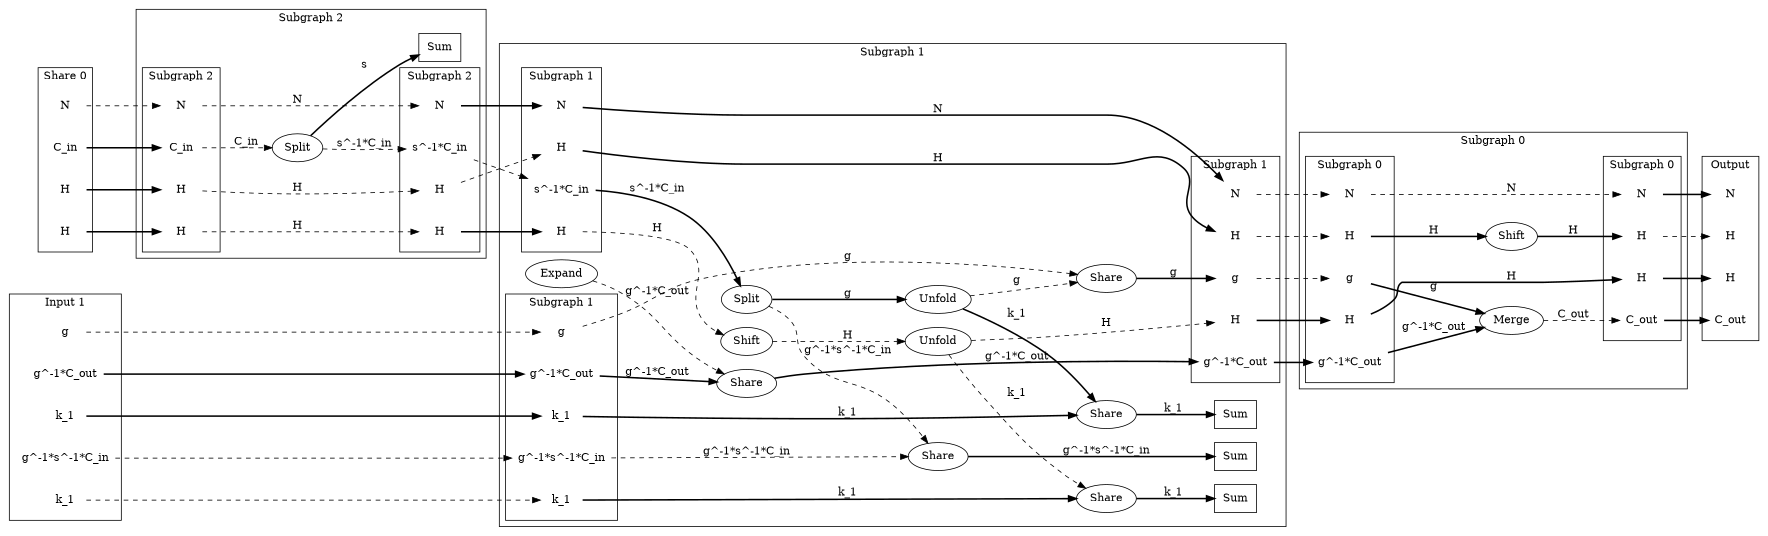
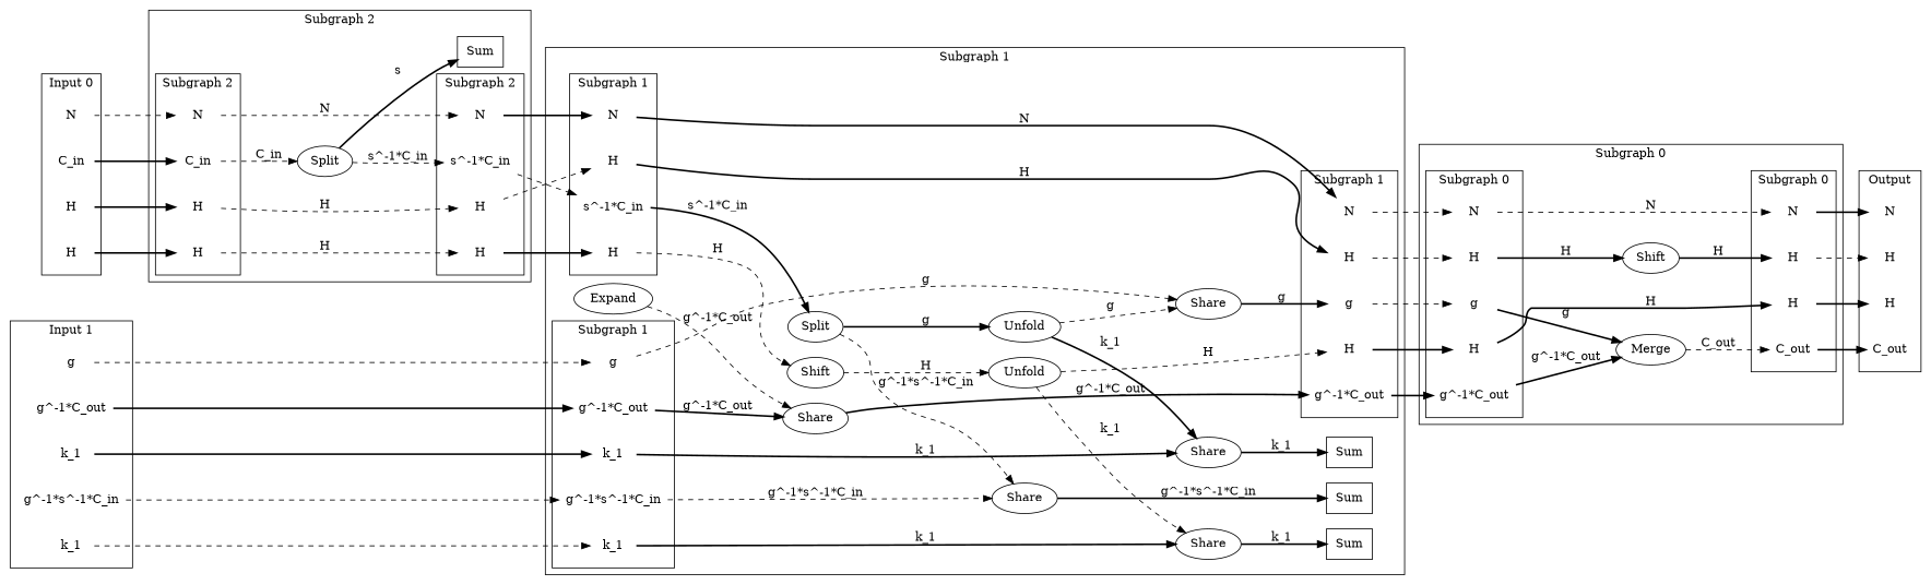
  digraph {
    newrank=true
    rankdir=LR
    node [shape=none]
    edge [style=bold]
    n1 [label=N]
    n2 [label=C_in]
    n3 [label=H]
    n4 [label=H]
    n5 [label=k_1]
    n6 [label="g^-1*s^-1*C_in"]
    n7 [label=g]
    n8 [label="g^-1*C_out"]
    n9 [label=k_1]
    n10 [label=N]
    n11 [label=C_out]
    n12 [label=H]
    n13 [label=H]
    n14 [label=N]
    n15 [label=g]
    n16 [label="g^-1*C_out"]
    n17 [label=H]
    n18 [label=H]
    n19 [label=Merge shape=""]
    n20 [label=Shift shape=""]
    n21 [label=Sum shape=box]
    n22 [label=Sum shape=box]
    n23 [label=Sum shape=box]
    n24 [label=N]
    n25 [label=g]
    n26 [label="g^-1*C_out"]
    n27 [label=H]
    n28 [label=H]
    n29 [label=N]
    n30 [label="s^-1*C_in"]
    n31 [label=H]
    n32 [label=H]
    n33 [label=k_1]
    n34 [label="g^-1*s^-1*C_in"]
    n35 [label=g]
    n36 [label="g^-1*C_out"]
    n37 [label=k_1]
    n38 [label=Split shape=""]
    n39 [label=Shift shape=""]
    n40 [label=Share shape=""]
    n41 [label=Share shape=""]
    n42 [label=Share shape=""]
    n43 [label=Share shape=""]
    n44 [label=Share shape=""]
    n45 [label=Expand shape=""]
    n46 [label=Unfold shape=""]
    n47 [label=Unfold shape=""]
    n48 [label=Sum shape=box]
    n49 [label=N]
    n50 [label="s^-1*C_in"]
    n51 [label=H]
    n52 [label=H]
    n53 [label=N]
    n54 [label=C_in]
    n55 [label=H]
    n56 [label=H]
    n57 [label=Split shape=""]
    n58 [label=N]
    n59 [label=C_out]
    n60 [label=H]
    n61 [label=H]
    subgraph sub_1 {
      rank=same
      n1
      n2
      n3
      n4
      n5
      n6
      n7
      n8
      n9
    }
    subgraph cluster_2 {
      label="Subgraph 0"
      n19
      n20
      subgraph sub_3 {
        label="Subgraph 0"
        rank=same
        n10
        n11
        n12
        n13
      }
      subgraph sub_4 {
        label="Subgraph 0"
        rank=same
        n14
        n15
        n16
        n17
        n18
      }
      subgraph cluster_5 {
        n10
        n11
        n12
        n13
      }
      subgraph cluster_6 {
        n14
        n15
        n16
        n17
        n18
      }
    }
    subgraph cluster_7 {
      label="Subgraph 1"
      n38
      n39
      n40
      n41
      n42
      n43
      n44
      n45
      n46
      n47
      subgraph sub_8 {
        label="Subgraph 1"
        rank=same
        n21
        n22
        n23
        n24
        n25
        n26
        n27
        n28
      }
      subgraph sub_9 {
        label="Subgraph 1"
        rank=same
        n29
        n30
        n31
        n32
        n33
        n34
        n35
        n36
        n37
      }
      subgraph cluster_10 {
        n24
        n25
        n26
        n27
        n28
      }
      subgraph cluster_11 {
        n29
        n30
        n31
        n32
      }
      subgraph cluster_12 {
        n33
        n34
        n35
        n36
        n37
      }
    }
    subgraph cluster_13 {
      label="Subgraph 2"
      n57
      subgraph sub_14 {
        label="Subgraph 2"
        rank=same
        n48
        n49
        n50
        n51
        n52
      }
      subgraph sub_15 {
        label="Subgraph 2"
        rank=same
        n53
        n54
        n55
        n56
      }
      subgraph cluster_16 {
        n49
        n50
        n51
        n52
      }
      subgraph cluster_17 {
        n53
        n54
        n55
        n56
      }
    }
    subgraph cluster_18 {
-     label="Share 0"
+     label="Input 0"
      n1
      n2
      n3
      n4
    }
    subgraph cluster_19 {
      label="Input 1"
      n5
      n6
      n7
      n8
      n9
    }
    subgraph cluster_20 {
      label=Output
      n58
      n59
      n60
      n61
    }
    n1 -> n53 [style=dashed]
    n2 -> n54
    n3 -> n55
    n4 -> n56
    n5 -> n33
    n6 -> n34 [style=dashed]
    n7 -> n35 [style=dashed]
    n8 -> n36
    n9 -> n37 [style=dashed]
    n10 -> n58
    n11 -> n59
    n12 -> n60 [style=dashed]
    n13 -> n61
    n14 -> n10 [label=N style=dashed]
    n15 -> n19 [label=g]
    n16 -> n19 [label="g^-1*C_out"]
    n17 -> n20 [label=H]
    n18 -> n13 [label=H]
    n19 -> n11 [label=C_out style=dashed]
    n20 -> n12 [label=H]
    n24 -> n14 [style=dashed]
    n25 -> n15 [style=dashed]
    n26 -> n16
    n27 -> n17 [style=dashed]
    n28 -> n18
    n29 -> n24 [label=N]
    n30 -> n38 [label="s^-1*C_in"]
    n31 -> n27 [label=H]
    n32 -> n39 [label=H style=dashed]
    n33 -> n40 [label=k_1]
    n34 -> n41 [label="g^-1*s^-1*C_in" style=dashed]
    n35 -> n42 [label=g style=dashed]
    n36 -> n43 [label="g^-1*C_out"]
    n37 -> n44 [label=k_1]
    n38 -> n41 [label="g^-1*s^-1*C_in" style=dashed]
    n38 -> n47 [label=g]
    n39 -> n46 [label=H style=dashed]
    n40 -> n21 [label=k_1]
    n41 -> n22 [label="g^-1*s^-1*C_in"]
    n42 -> n25 [label=g]
    n43 -> n26 [label="g^-1*C_out"]
    n44 -> n23 [label=k_1]
    n45 -> n43 [label="g^-1*C_out" style=dashed]
    n46 -> n28 [label=H style=dashed]
    n46 -> n44 [label=k_1 style=dashed]
    n47 -> n40 [label=k_1]
    n47 -> n42 [label=g style=dashed]
    n49 -> n29
    n50 -> n30 [style=dashed]
    n51 -> n31 [style=dashed]
    n52 -> n32
    n53 -> n49 [label=N style=dashed]
    n54 -> n57 [label=C_in style=dashed]
    n55 -> n51 [label=H style=dashed]
    n56 -> n52 [label=H style=dashed]
    n57 -> n48 [label=s]
    n57 -> n50 [label="s^-1*C_in" style=dashed]
  }
